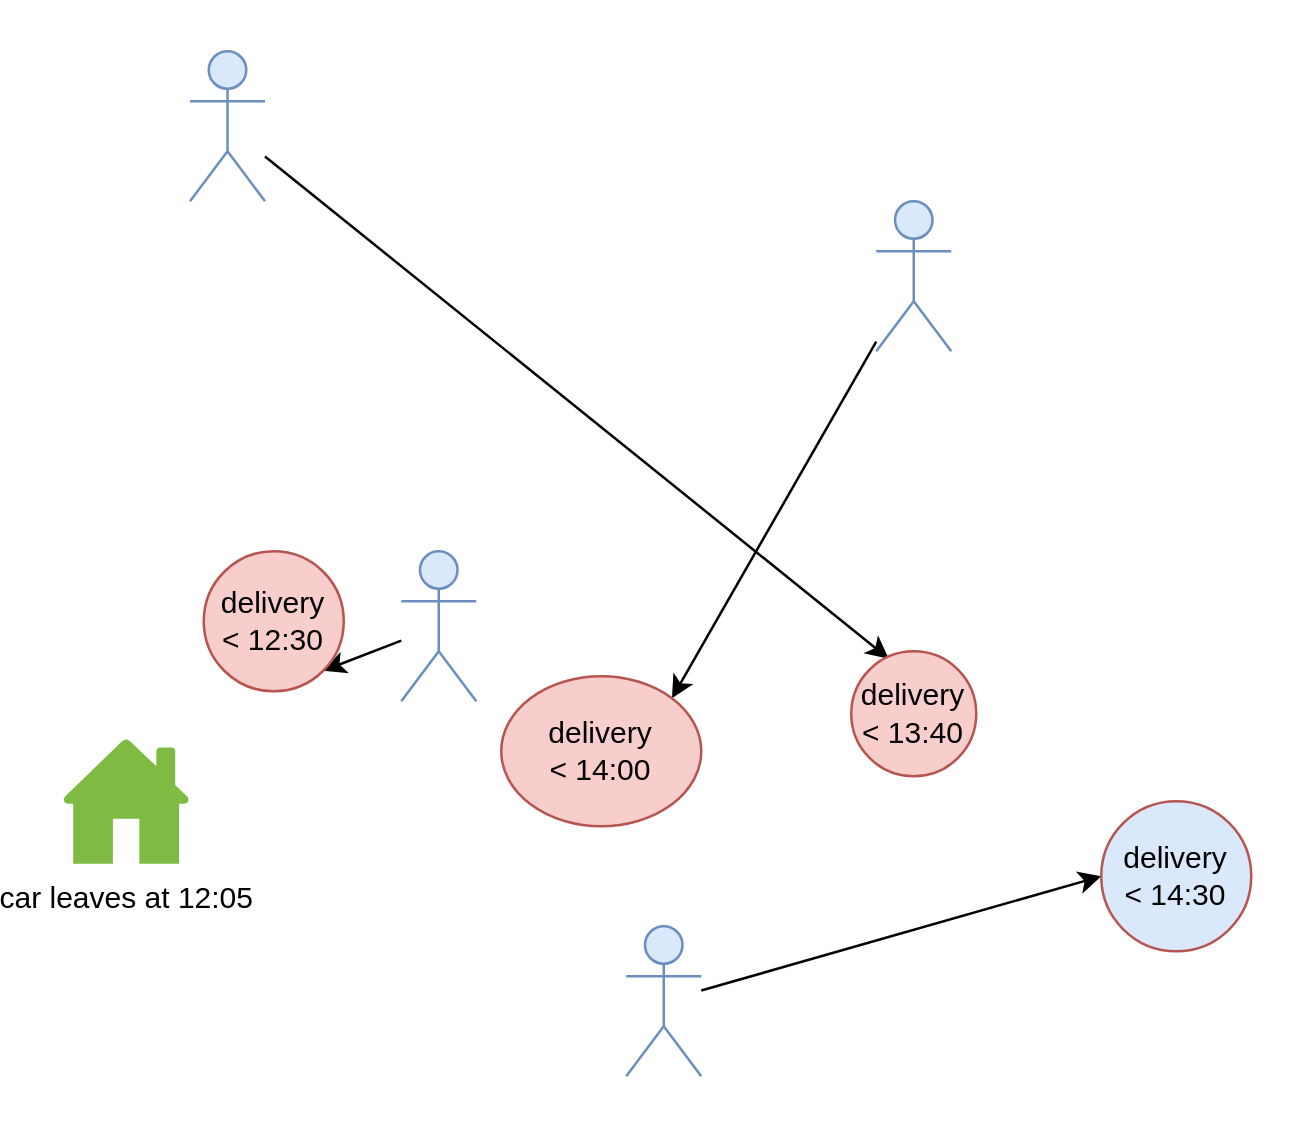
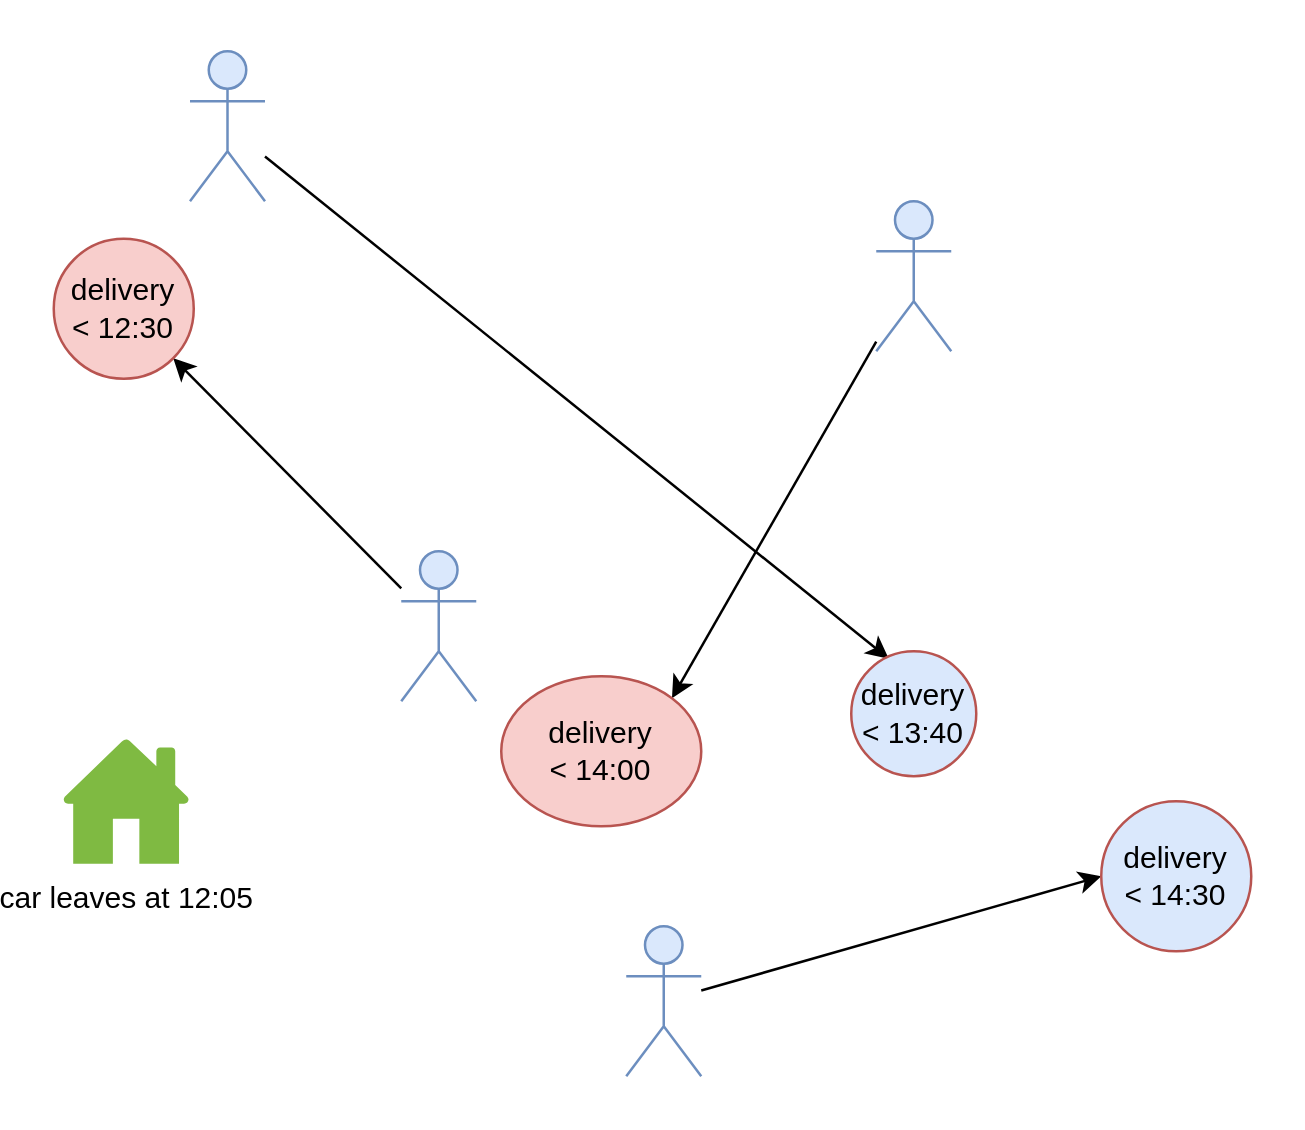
  <mxCell id="0" />
  <mxCell id="1" parent="0" />
  <mxCell id="2" value="" style="rounded=0;orthogonalLoop=1;jettySize=auto;html=1;entryX=1;entryY=0;entryDx=0;entryDy=0;" edge="1" parent="1" source="3" target="4"><mxGeometry relative="1" as="geometry"><mxPoint x="79" y="30" as="targetPoint" /></mxGeometry></mxCell>
  <mxCell id="3" value="&lt;div&gt;request 2&lt;/div&gt;" style="shape=umlActor;verticalLabelPosition=bottom;labelBackgroundColor=#ffffff;verticalAlign=top;html=1;outlineConnect=0;noLabel=1;fillColor=#dae8fc;strokeColor=#6c8ebf;" vertex="1" parent="1"><mxGeometry x="349" y="80" width="30" height="60" as="geometry" /></mxCell>
  <mxCell id="4" value="&lt;div&gt;delivery&lt;/div&gt;&lt;div&gt;&amp;lt; 14:00&lt;br&gt;&lt;/div&gt;" style="ellipse;whiteSpace=wrap;html=1;aspect=fixed;fillColor=#f8cecc;strokeColor=#b85450;" vertex="1" parent="1"><mxGeometry x="199" y="270" width="80" height="60" as="geometry" /></mxCell>
  <mxCell id="5" value="" style="rounded=0;orthogonalLoop=1;jettySize=auto;html=1;entryX=0;entryY=0.5;entryDx=0;entryDy=0;" edge="1" parent="1" source="6" target="7"><mxGeometry relative="1" as="geometry"><mxPoint x="89" y="40" as="targetPoint" /></mxGeometry></mxCell>
  <mxCell id="6" value="request 4" style="shape=umlActor;verticalLabelPosition=bottom;labelBackgroundColor=#ffffff;verticalAlign=top;html=1;outlineConnect=0;noLabel=1;fillColor=#dae8fc;strokeColor=#6c8ebf;" vertex="1" parent="1"><mxGeometry x="249" y="370" width="30" height="60" as="geometry" /></mxCell>
  <mxCell id="7" value="&lt;div&gt;delivery&lt;/div&gt;&lt;div&gt;&amp;lt; 14:30&lt;/div&gt;" style="ellipse;whiteSpace=wrap;html=1;aspect=fixed;fillColor=#dae8fc;strokeColor=#b85450;" vertex="1" parent="1"><mxGeometry x="439" y="320" width="60" height="60" as="geometry" /></mxCell>
  <mxCell id="8" value="" style="rounded=0;orthogonalLoop=1;jettySize=auto;html=1;entryX=0.3;entryY=0.06;entryDx=0;entryDy=0;entryPerimeter=0;" edge="1" parent="1" source="9" target="10"><mxGeometry relative="1" as="geometry"><mxPoint x="-241" y="160" as="targetPoint" /></mxGeometry></mxCell>
  <mxCell id="9" value="request 1" style="shape=umlActor;verticalLabelPosition=bottom;labelBackgroundColor=#ffffff;verticalAlign=top;html=1;outlineConnect=0;noLabel=1;fillColor=#dae8fc;strokeColor=#6c8ebf;" vertex="1" parent="1"><mxGeometry x="74.5" y="20" width="30" height="60" as="geometry" /></mxCell>
- <mxCell id="10" value="&lt;div&gt;delivery&lt;/div&gt;&lt;div&gt;&amp;lt; 13:40&lt;br&gt;&lt;/div&gt;" style="ellipse;whiteSpace=wrap;html=1;aspect=fixed;fillColor=#f8cecc;strokeColor=#b85450;" vertex="1" parent="1"><mxGeometry x="339" y="260" width="50" height="50" as="geometry" /></mxCell>
+ <mxCell id="10" value="&lt;div&gt;delivery&lt;/div&gt;&lt;div&gt;&amp;lt; 13:40&lt;br&gt;&lt;/div&gt;" style="ellipse;whiteSpace=wrap;html=1;aspect=fixed;fillColor=#dae8fc;strokeColor=#b85450;" vertex="1" parent="1"><mxGeometry x="339" y="260" width="50" height="50" as="geometry" /></mxCell>
  <mxCell id="11" value="" style="rounded=0;orthogonalLoop=1;jettySize=auto;html=1;entryX=1;entryY=1;entryDx=0;entryDy=0;" edge="1" parent="1" source="12" target="13"><mxGeometry relative="1" as="geometry"><mxPoint x="-231" y="170" as="targetPoint" /></mxGeometry></mxCell>
  <mxCell id="12" value="request 3" style="shape=umlActor;verticalLabelPosition=bottom;labelBackgroundColor=#ffffff;verticalAlign=top;html=1;outlineConnect=0;noLabel=1;fillColor=#dae8fc;strokeColor=#6c8ebf;" vertex="1" parent="1"><mxGeometry x="159" y="220" width="30" height="60" as="geometry" /></mxCell>
- <mxCell id="13" value="&lt;div&gt;delivery&lt;/div&gt;&lt;div&gt;&amp;lt; 12:30&lt;br&gt;&lt;/div&gt;" style="ellipse;whiteSpace=wrap;html=1;aspect=fixed;fillColor=#f8cecc;strokeColor=#b85450;" vertex="1" parent="1"><mxGeometry x="80" y="220" width="56" height="56" as="geometry" /></mxCell>
+ <mxCell id="13" value="&lt;div&gt;delivery&lt;/div&gt;&lt;div&gt;&amp;lt; 12:30&lt;br&gt;&lt;/div&gt;" style="ellipse;whiteSpace=wrap;html=1;aspect=fixed;fillColor=#f8cecc;strokeColor=#b85450;" vertex="1" parent="1"><mxGeometry x="20" y="95" width="56" height="56" as="geometry" /></mxCell>
  <mxCell id="14" value="&lt;div&gt;car leaves at 12:05&lt;br&gt;&lt;/div&gt;" style="pointerEvents=1;shadow=0;dashed=0;html=1;strokeColor=none;labelPosition=center;verticalLabelPosition=bottom;verticalAlign=top;outlineConnect=0;align=center;shape=mxgraph.office.concepts.home;fillColor=#7FBA42;" vertex="1" parent="1"><mxGeometry x="23.5" y="295" width="51" height="50" as="geometry" /></mxCell>
